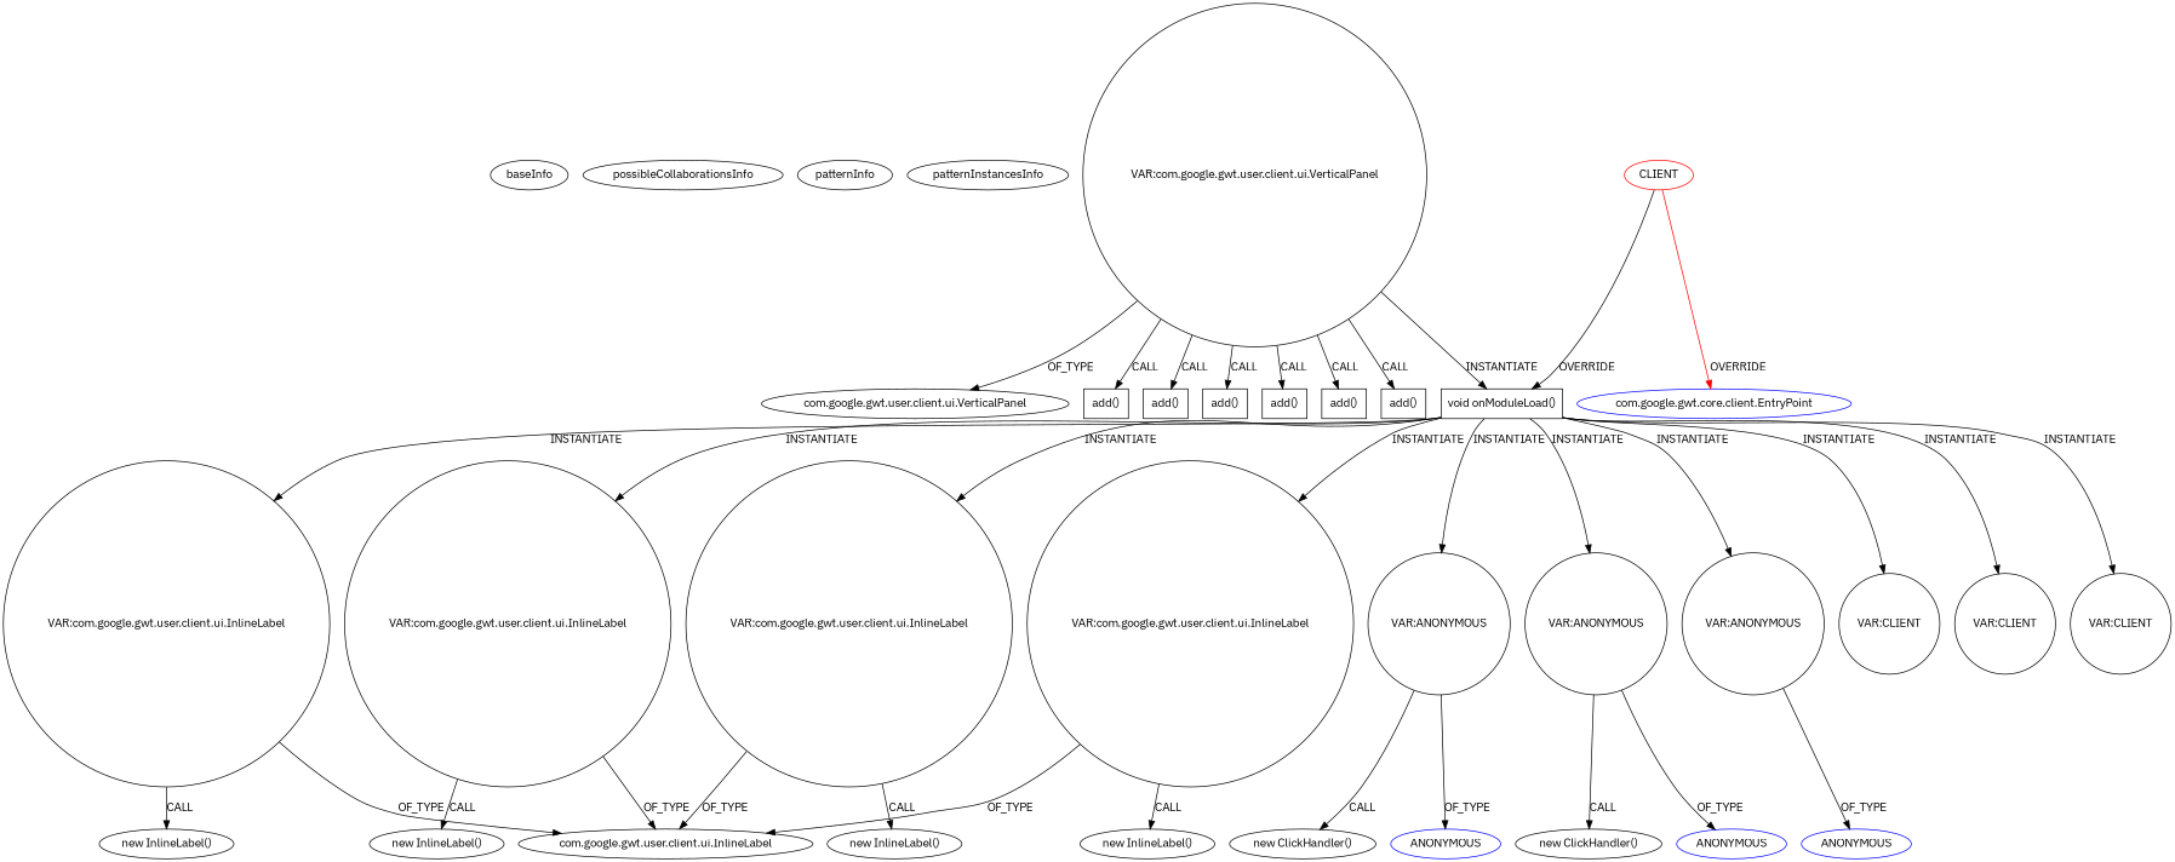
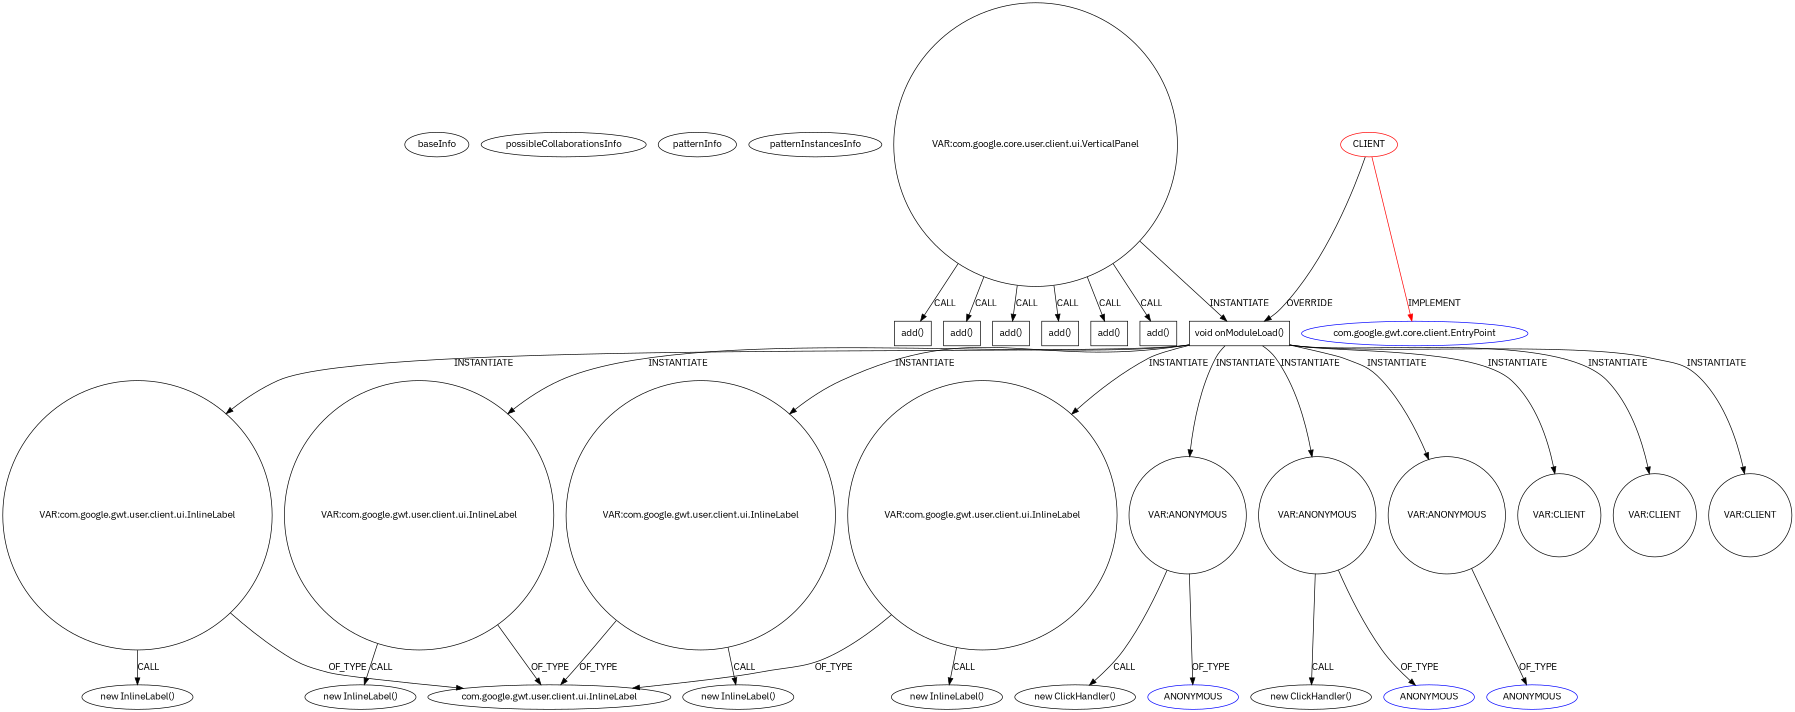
  digraph {
    fontname="IBM Plex Sans"
    node [fontname="IBM Plex Sans" isFrameworkType=false vertexType=VARIABLE_EXPRESION]
    edge [fontname="IBM Plex Sans"]
    baseInfo [category=pattern graphId=1089 isAnonymous=false possibleRelation=false isFrameworkType="" vertexType=""]
    possibleCollaborationsInfo [isFrameworkType="" vertexType=""]
    patternInfo [frequency=2.0 patternRootClient=0 isFrameworkType="" vertexType=""]
    patternInstancesInfo [0="ashtonthomas-gwt-fast-touch-press~/ashtonthomas-gwt-fast-touch-press/gwt-fast-touch-press-master/src/io/ashton/fastpress/client/Gwt_fast_press.java~Gwt_fast_press~744" 1="nakaken0629-mezamashimailgwt~/nakaken0629-mezamashimailgwt/mezamashimailgwt-master/mezamashimailgwt/src/com/appspot/mezamashimailgwt/client/Mezamashimailgwt.java~Mezamashimailgwt~4116" isFrameworkType="" vertexType=""]
    n5 [label="new InlineLabel()" vertexType=CONSTRUCTOR_CALL]
    n6 [label="VAR:com.google.gwt.user.client.ui.InlineLabel" shape=circle]
    n7 [label="com.google.gwt.user.client.ui.InlineLabel" vertexType=FRAMEWORK_CLASS_TYPE]
    n8 [label="VAR:com.google.gwt.user.client.ui.InlineLabel" shape=circle]
    n9 [label="new InlineLabel()" vertexType=CONSTRUCTOR_CALL]
    n10 [label="VAR:com.google.gwt.user.client.ui.InlineLabel" shape=circle]
    n11 [label="new InlineLabel()" vertexType=CONSTRUCTOR_CALL]
    n12 [label="VAR:com.google.gwt.user.client.ui.InlineLabel" shape=circle]
    n13 [label="new InlineLabel()" vertexType=CONSTRUCTOR_CALL]
    n14 [label="void onModuleLoad()" shape=box vertexType=OVERRIDING_METHOD_DECLARATION]
    n15 [label="VAR:ANONYMOUS" shape=circle]
    n16 [label="VAR:ANONYMOUS" shape=circle]
    n17 [label="VAR:ANONYMOUS" shape=circle]
    n18 [label="VAR:CLIENT" shape=circle]
    n19 [label="VAR:CLIENT" shape=circle]
    n20 [label="VAR:CLIENT" shape=circle]
    n21 [color=blue label=ANONYMOUS vertexType=REFERENCE_ANONYMOUS_DECLARATION]
    n22 [label="new ClickHandler()" vertexType=CONSTRUCTOR_CALL]
    n23 [color=blue label=ANONYMOUS vertexType=REFERENCE_ANONYMOUS_DECLARATION]
    n24 [label="new ClickHandler()" vertexType=CONSTRUCTOR_CALL]
    n25 [color=blue label=ANONYMOUS vertexType=REFERENCE_ANONYMOUS_DECLARATION]
-   n26 [label="VAR:com.google.gwt.user.client.ui.VerticalPanel" shape=circle]
-   n27 [label="com.google.gwt.user.client.ui.VerticalPanel" vertexType=FRAMEWORK_CLASS_TYPE]
+   n26 [label="VAR:com.google.core.user.client.ui.VerticalPanel" shape=circle]
    n28 [label="add()" shape=box vertexType=INSIDE_CALL]
    n29 [label="add()" shape=box vertexType=INSIDE_CALL]
    n30 [label="add()" shape=box vertexType=INSIDE_CALL]
    n31 [label="add()" shape=box vertexType=INSIDE_CALL]
    n32 [label="add()" shape=box vertexType=INSIDE_CALL]
    n33 [label="add()" shape=box vertexType=INSIDE_CALL]
    n34 [color=red label=CLIENT vertexType=ROOT_CLIENT_CLASS_DECLARATION]
    n35 [color=blue label="com.google.gwt.core.client.EntryPoint" vertexType=FRAMEWORK_INTERFACE_TYPE]
    n6 -> n5 [label=CALL]
    n6 -> n7 [label=OF_TYPE]
    n8 -> n7 [label=OF_TYPE]
    n8 -> n9 [label=CALL]
    n10 -> n7 [label=OF_TYPE]
    n10 -> n11 [label=CALL]
    n12 -> n7 [label=OF_TYPE]
    n12 -> n13 [label=CALL]
    n14 -> n6 [label=INSTANTIATE]
    n14 -> n8 [label=INSTANTIATE]
    n14 -> n10 [label=INSTANTIATE]
    n14 -> n12 [label=INSTANTIATE]
    n14 -> n15 [label=INSTANTIATE]
    n14 -> n16 [label=INSTANTIATE]
    n14 -> n17 [label=INSTANTIATE]
    n14 -> n18 [label=INSTANTIATE]
    n14 -> n19 [label=INSTANTIATE]
    n14 -> n20 [label=INSTANTIATE]
    n15 -> n21 [label=OF_TYPE]
    n15 -> n22 [label=CALL]
    n16 -> n23 [label=OF_TYPE]
    n16 -> n24 [label=CALL]
    n17 -> n25 [label=OF_TYPE]
    n26 -> n14 [label=INSTANTIATE]
-   n26 -> n27 [label=OF_TYPE]
    n26 -> n28 [label=CALL]
    n26 -> n29 [label=CALL]
    n26 -> n30 [label=CALL]
    n26 -> n31 [label=CALL]
    n26 -> n32 [label=CALL]
    n26 -> n33 [label=CALL]
    n34 -> n14 [label=OVERRIDE]
-   n34 -> n35 [color=red label=OVERRIDE]
+   n34 -> n35 [color=red label=IMPLEMENT]
  }
